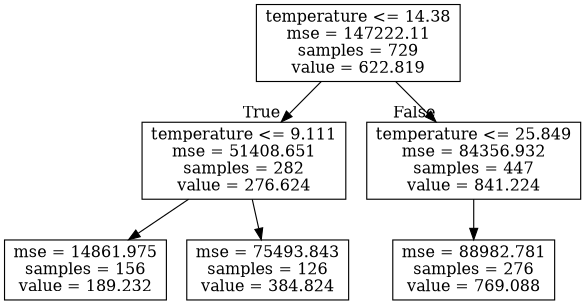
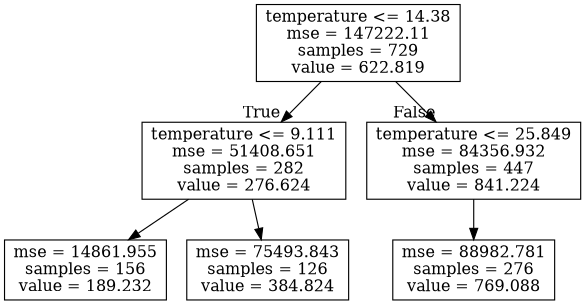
  digraph {
    node [shape=box]
    n1 [label="temperature <= 14.38\nmse = 147222.11\nsamples = 729\nvalue = 622.819"]
    n2 [label="temperature <= 9.111\nmse = 51408.651\nsamples = 282\nvalue = 276.624"]
    n3 [label="temperature <= 25.849\nmse = 84356.932\nsamples = 447\nvalue = 841.224"]
-   n4 [label="mse = 14861.975\nsamples = 156\nvalue = 189.232"]
+   n4 [label="mse = 14861.955\nsamples = 156\nvalue = 189.232"]
    n5 [label="mse = 75493.843\nsamples = 126\nvalue = 384.824"]
    n6 [label="mse = 88982.781\nsamples = 276\nvalue = 769.088"]
    n1 -> n2 [headlabel=True labelangle=45 labeldistance=2.5]
    n1 -> n3 [headlabel=False labelangle=-45 labeldistance=2.5]
    n2 -> n4
    n2 -> n5
    n3 -> n6
  }
